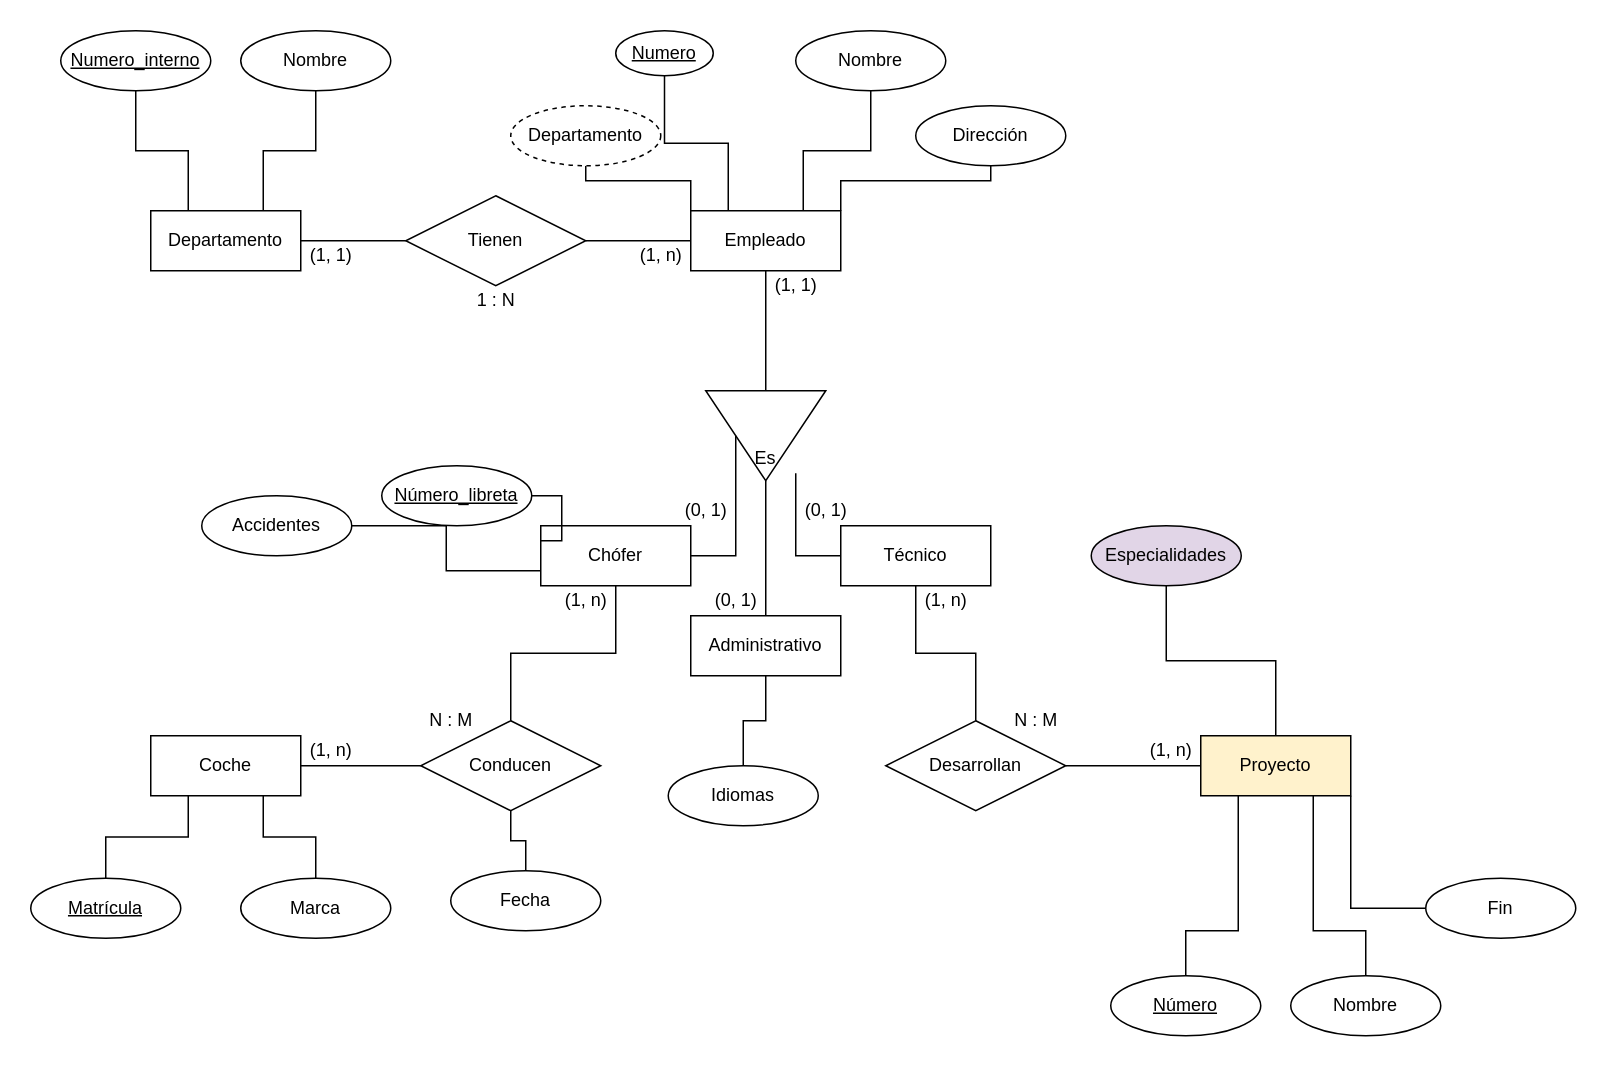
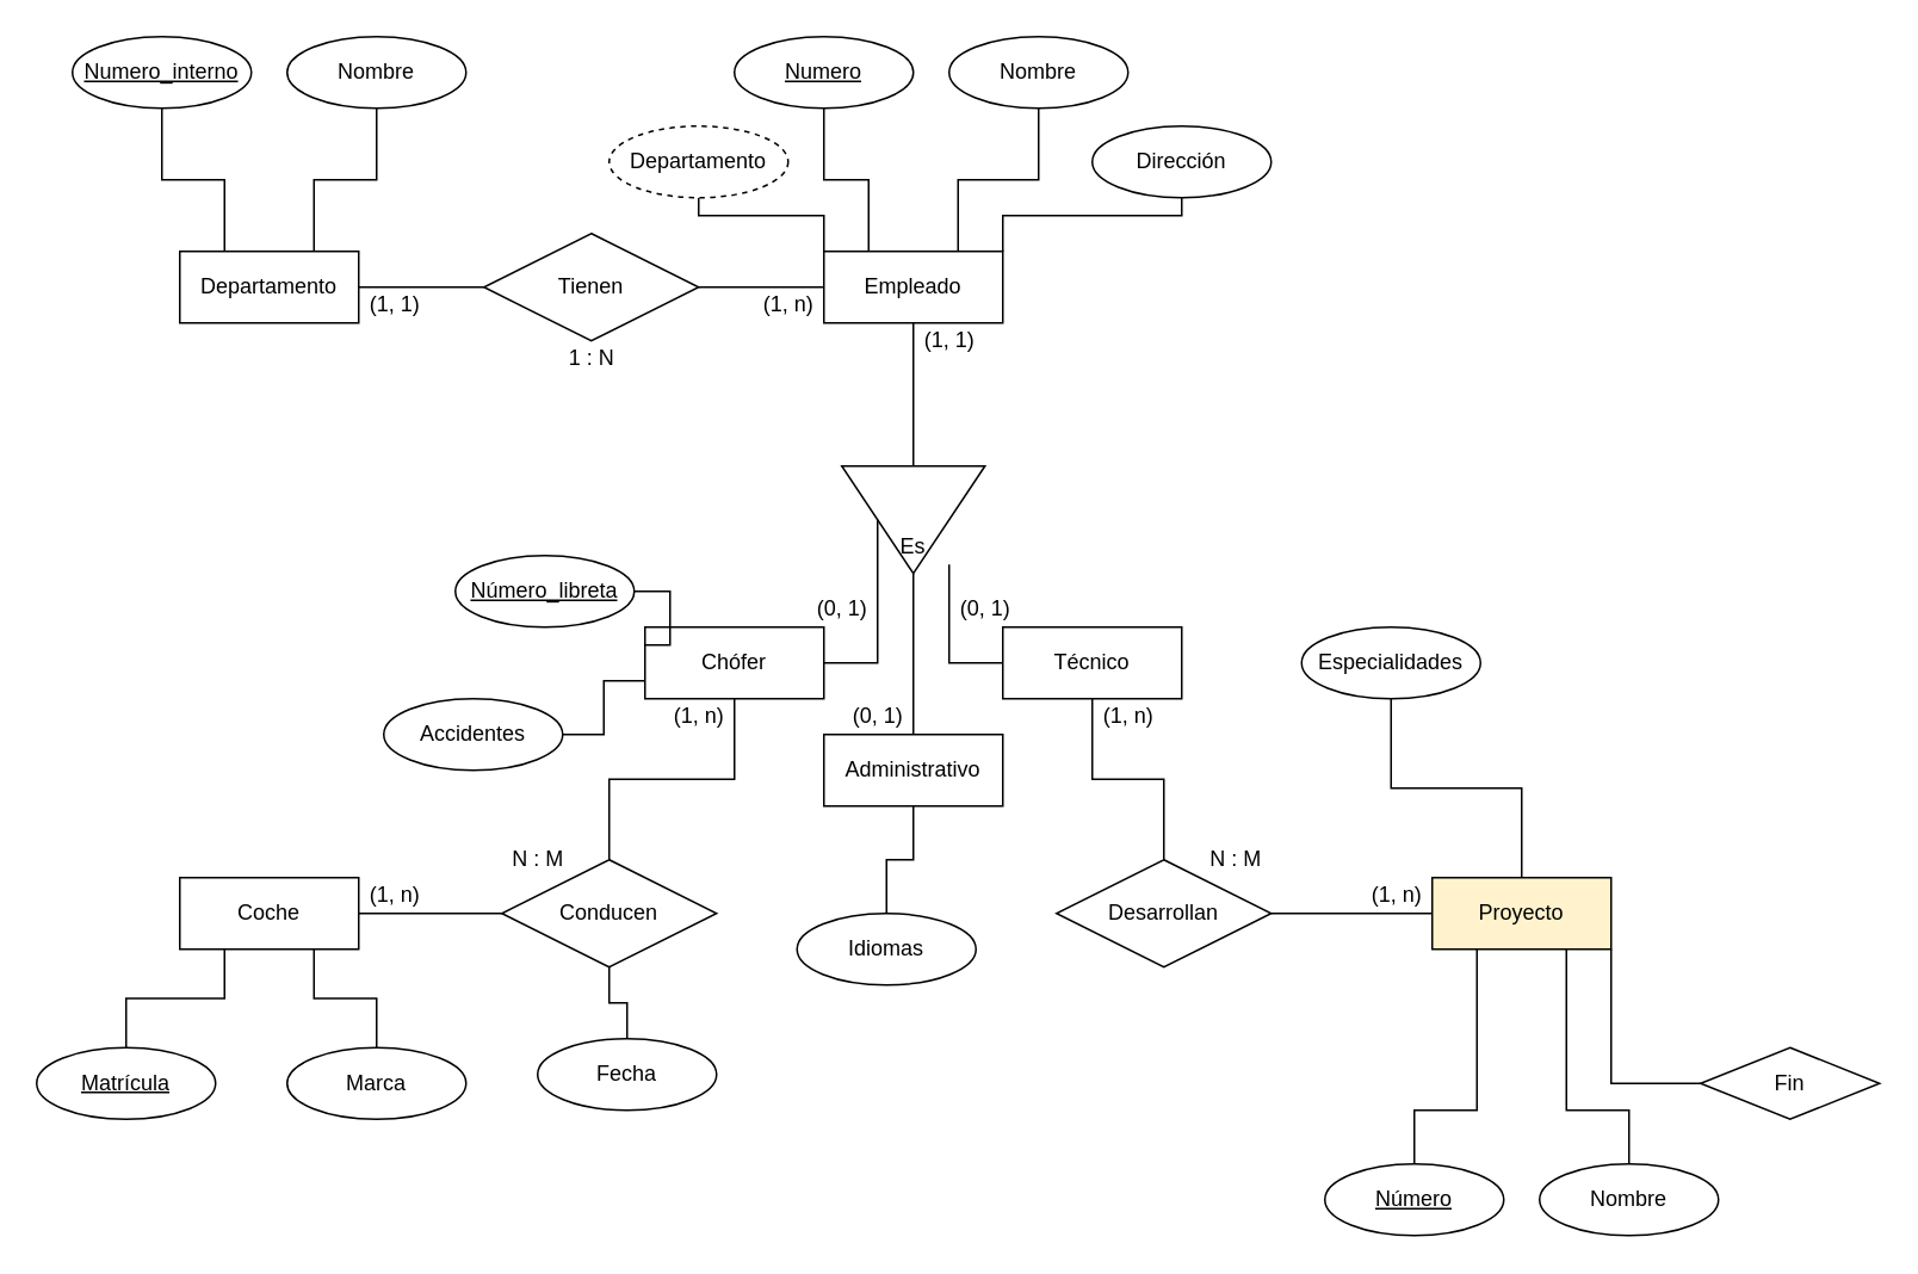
  <mxCell id="0" />
  <mxCell id="1" parent="0" />
  <mxCell id="2" style="edgeStyle=orthogonalEdgeStyle;rounded=0;orthogonalLoop=1;jettySize=auto;html=1;entryX=0;entryY=0.5;entryDx=0;entryDy=0;endArrow=none;endFill=0;" edge="1" parent="1" source="3" target="6"><mxGeometry relative="1" as="geometry" /></mxCell>
  <mxCell id="3" value="Departamento" style="whiteSpace=wrap;html=1;align=center;" vertex="1" parent="1"><mxGeometry x="100" y="140" width="100" height="40" as="geometry" /></mxCell>
  <mxCell id="4" value="Empleado" style="whiteSpace=wrap;html=1;align=center;" vertex="1" parent="1"><mxGeometry x="460" y="140" width="100" height="40" as="geometry" /></mxCell>
  <mxCell id="5" style="edgeStyle=orthogonalEdgeStyle;rounded=0;orthogonalLoop=1;jettySize=auto;html=1;entryX=0;entryY=0.5;entryDx=0;entryDy=0;endArrow=none;endFill=0;" edge="1" parent="1" source="6" target="4"><mxGeometry relative="1" as="geometry" /></mxCell>
  <mxCell id="6" value="Tienen" style="shape=rhombus;perimeter=rhombusPerimeter;whiteSpace=wrap;html=1;align=center;" vertex="1" parent="1"><mxGeometry x="270" y="130" width="120" height="60" as="geometry" /></mxCell>
  <mxCell id="7" style="edgeStyle=orthogonalEdgeStyle;rounded=0;orthogonalLoop=1;jettySize=auto;html=1;entryX=0.25;entryY=0;entryDx=0;entryDy=0;endArrow=none;endFill=0;" edge="1" parent="1" source="8" target="3"><mxGeometry relative="1" as="geometry" /></mxCell>
  <mxCell id="8" value="Numero_interno" style="ellipse;whiteSpace=wrap;html=1;align=center;fontStyle=4;" vertex="1" parent="1"><mxGeometry x="40" width="100" height="40" as="geometry" y="20" /></mxCell>
  <mxCell id="9" style="edgeStyle=orthogonalEdgeStyle;rounded=0;orthogonalLoop=1;jettySize=auto;html=1;entryX=0.75;entryY=0;entryDx=0;entryDy=0;endArrow=none;endFill=0;" edge="1" parent="1" source="10" target="3"><mxGeometry relative="1" as="geometry" /></mxCell>
  <mxCell id="10" value="Nombre" style="ellipse;whiteSpace=wrap;html=1;align=center;" vertex="1" parent="1"><mxGeometry x="160" width="100" height="40" as="geometry" y="20" /></mxCell>
  <mxCell id="11" style="edgeStyle=orthogonalEdgeStyle;rounded=0;orthogonalLoop=1;jettySize=auto;html=1;entryX=0.5;entryY=1;entryDx=0;entryDy=0;endArrow=none;endFill=0;" edge="1" parent="1" source="12" target="4"><mxGeometry relative="1" as="geometry" /></mxCell>
  <mxCell id="12" value="" style="triangle;whiteSpace=wrap;html=1;rotation=90;" vertex="1" parent="1"><mxGeometry x="480" y="250" width="60" height="80" as="geometry" /></mxCell>
  <mxCell id="13" value="Es" style="text;html=1;strokeColor=none;fillColor=none;align=center;verticalAlign=middle;whiteSpace=wrap;rounded=0;" vertex="1" parent="1"><mxGeometry x="490" y="295" width="40" height="20" as="geometry" /></mxCell>
  <mxCell id="14" style="edgeStyle=orthogonalEdgeStyle;rounded=0;orthogonalLoop=1;jettySize=auto;html=1;entryX=0.25;entryY=0;entryDx=0;entryDy=0;endArrow=none;endFill=0;" edge="1" parent="1" source="15" target="4"><mxGeometry relative="1" as="geometry" /></mxCell>
- <mxCell id="15" value="Numero" style="ellipse;whiteSpace=wrap;html=1;align=center;fontStyle=4;" vertex="1" parent="1"><mxGeometry x="410" y="20" width="65" height="30" as="geometry" /></mxCell>
+ <mxCell id="15" value="Numero" style="ellipse;whiteSpace=wrap;html=1;align=center;fontStyle=4;" vertex="1" parent="1"><mxGeometry x="410" width="100" height="40" as="geometry" y="20" /></mxCell>
  <mxCell id="16" style="edgeStyle=orthogonalEdgeStyle;rounded=0;orthogonalLoop=1;jettySize=auto;html=1;entryX=0.75;entryY=0;entryDx=0;entryDy=0;endArrow=none;endFill=0;" edge="1" parent="1" source="17" target="4"><mxGeometry relative="1" as="geometry" /></mxCell>
  <mxCell id="17" value="Nombre" style="ellipse;whiteSpace=wrap;html=1;align=center;" vertex="1" parent="1"><mxGeometry x="530" width="100" height="40" as="geometry" y="20" /></mxCell>
  <mxCell id="18" style="edgeStyle=orthogonalEdgeStyle;rounded=0;orthogonalLoop=1;jettySize=auto;html=1;entryX=1;entryY=0;entryDx=0;entryDy=0;endArrow=none;endFill=0;" edge="1" parent="1" source="19" target="4"><mxGeometry relative="1" as="geometry"><Array as="points"><mxPoint x="660" y="120" /><mxPoint x="560" y="120" /></Array></mxGeometry></mxCell>
  <mxCell id="19" value="Dirección" style="ellipse;whiteSpace=wrap;html=1;align=center;" vertex="1" parent="1"><mxGeometry x="610" y="70" width="100" height="40" as="geometry" /></mxCell>
  <mxCell id="20" style="edgeStyle=orthogonalEdgeStyle;rounded=0;orthogonalLoop=1;jettySize=auto;html=1;entryX=0;entryY=0;entryDx=0;entryDy=0;endArrow=none;endFill=0;" edge="1" parent="1" source="21" target="4"><mxGeometry relative="1" as="geometry"><Array as="points"><mxPoint x="390" y="120" /><mxPoint x="460" y="120" /></Array></mxGeometry></mxCell>
  <mxCell id="21" value="Departamento" style="ellipse;whiteSpace=wrap;html=1;align=center;dashed=1;" vertex="1" parent="1"><mxGeometry x="340" y="70" width="100" height="40" as="geometry" /></mxCell>
  <mxCell id="22" style="edgeStyle=orthogonalEdgeStyle;rounded=0;orthogonalLoop=1;jettySize=auto;html=1;entryX=1;entryY=0.5;entryDx=0;entryDy=0;endArrow=none;endFill=0;" edge="1" parent="1" source="23" target="12"><mxGeometry relative="1" as="geometry" /></mxCell>
  <mxCell id="23" value="Administrativo" style="whiteSpace=wrap;html=1;align=center;" vertex="1" parent="1"><mxGeometry x="460" y="410" width="100" height="40" as="geometry" /></mxCell>
  <mxCell id="24" style="edgeStyle=orthogonalEdgeStyle;rounded=0;orthogonalLoop=1;jettySize=auto;html=1;entryX=0.5;entryY=1;entryDx=0;entryDy=0;endArrow=none;endFill=0;" edge="1" parent="1" source="26" target="12"><mxGeometry relative="1" as="geometry" /></mxCell>
  <mxCell id="25" style="edgeStyle=orthogonalEdgeStyle;rounded=0;orthogonalLoop=1;jettySize=auto;html=1;entryX=0.5;entryY=0;entryDx=0;entryDy=0;endArrow=none;endFill=0;" edge="1" parent="1" source="26" target="38"><mxGeometry relative="1" as="geometry" /></mxCell>
  <mxCell id="26" value="Chófer" style="whiteSpace=wrap;html=1;align=center;" vertex="1" parent="1"><mxGeometry x="360" y="350" width="100" height="40" as="geometry" /></mxCell>
  <mxCell id="27" style="edgeStyle=orthogonalEdgeStyle;rounded=0;orthogonalLoop=1;jettySize=auto;html=1;entryX=1;entryY=1;entryDx=0;entryDy=0;endArrow=none;endFill=0;" edge="1" parent="1" source="28" target="13"><mxGeometry relative="1" as="geometry" /></mxCell>
  <mxCell id="28" value="Técnico" style="whiteSpace=wrap;html=1;align=center;" vertex="1" parent="1"><mxGeometry x="560" y="350" width="100" height="40" as="geometry" /></mxCell>
  <mxCell id="29" style="edgeStyle=orthogonalEdgeStyle;rounded=0;orthogonalLoop=1;jettySize=auto;html=1;entryX=0.5;entryY=1;entryDx=0;entryDy=0;endArrow=none;endFill=0;" edge="1" parent="1" source="30" target="23"><mxGeometry relative="1" as="geometry" /></mxCell>
  <mxCell id="30" value="Idiomas" style="ellipse;whiteSpace=wrap;html=1;align=center;" vertex="1" parent="1"><mxGeometry x="445" y="510" width="100" height="40" as="geometry" /></mxCell>
  <mxCell id="31" style="edgeStyle=orthogonalEdgeStyle;rounded=0;orthogonalLoop=1;jettySize=auto;html=1;entryX=0;entryY=0.25;entryDx=0;entryDy=0;endArrow=none;endFill=0;" edge="1" parent="1" source="32" target="26"><mxGeometry relative="1" as="geometry" /></mxCell>
  <mxCell id="32" value="Número_libreta" style="ellipse;whiteSpace=wrap;html=1;align=center;fontStyle=4;" vertex="1" parent="1"><mxGeometry x="254" y="310" width="100" height="40" as="geometry" /></mxCell>
  <mxCell id="33" style="edgeStyle=orthogonalEdgeStyle;rounded=0;orthogonalLoop=1;jettySize=auto;html=1;entryX=0;entryY=0.75;entryDx=0;entryDy=0;endArrow=none;endFill=0;" edge="1" parent="1" source="34" target="26"><mxGeometry relative="1" as="geometry" /></mxCell>
- <mxCell id="34" value="Accidentes" style="ellipse;whiteSpace=wrap;html=1;align=center;" vertex="1" parent="1"><mxGeometry x="134" y="330" width="100" height="40" as="geometry" /></mxCell>
+ <mxCell id="34" value="Accidentes" style="ellipse;whiteSpace=wrap;html=1;align=center;" vertex="1" parent="1"><mxGeometry x="214" y="390" width="100" height="40" as="geometry" /></mxCell>
  <mxCell id="35" style="edgeStyle=orthogonalEdgeStyle;rounded=0;orthogonalLoop=1;jettySize=auto;html=1;endArrow=none;endFill=0;" edge="1" parent="1" source="36" target="49"><mxGeometry relative="1" as="geometry" /></mxCell>
- <mxCell id="36" value="Especialidades" style="ellipse;whiteSpace=wrap;html=1;align=center;fillColor=#e1d5e7;" vertex="1" parent="1"><mxGeometry x="727" y="350" width="100" height="40" as="geometry" /></mxCell>
+ <mxCell id="36" value="Especialidades" style="ellipse;whiteSpace=wrap;html=1;align=center;" vertex="1" parent="1"><mxGeometry x="727" y="350" width="100" height="40" as="geometry" /></mxCell>
  <mxCell id="37" style="edgeStyle=orthogonalEdgeStyle;rounded=0;orthogonalLoop=1;jettySize=auto;html=1;entryX=1;entryY=0.5;entryDx=0;entryDy=0;endArrow=none;endFill=0;" edge="1" parent="1" source="38" target="39"><mxGeometry relative="1" as="geometry" /></mxCell>
  <mxCell id="38" value="Conducen" style="shape=rhombus;perimeter=rhombusPerimeter;whiteSpace=wrap;html=1;align=center;" vertex="1" parent="1"><mxGeometry x="280" y="480" width="120" height="60" as="geometry" /></mxCell>
  <mxCell id="39" value="Coche" style="whiteSpace=wrap;html=1;align=center;" vertex="1" parent="1"><mxGeometry x="100" y="490" width="100" height="40" as="geometry" /></mxCell>
  <mxCell id="40" style="edgeStyle=orthogonalEdgeStyle;rounded=0;orthogonalLoop=1;jettySize=auto;html=1;entryX=0.25;entryY=1;entryDx=0;entryDy=0;endArrow=none;endFill=0;" edge="1" parent="1" source="41" target="39"><mxGeometry relative="1" as="geometry" /></mxCell>
  <mxCell id="41" value="Matrícula" style="ellipse;whiteSpace=wrap;html=1;align=center;fontStyle=4;" vertex="1" parent="1"><mxGeometry x="20" y="585" width="100" height="40" as="geometry" /></mxCell>
  <mxCell id="42" style="edgeStyle=orthogonalEdgeStyle;rounded=0;orthogonalLoop=1;jettySize=auto;html=1;entryX=0.75;entryY=1;entryDx=0;entryDy=0;endArrow=none;endFill=0;" edge="1" parent="1" source="43" target="39"><mxGeometry relative="1" as="geometry" /></mxCell>
  <mxCell id="43" value="Marca" style="ellipse;whiteSpace=wrap;html=1;align=center;" vertex="1" parent="1"><mxGeometry x="160" y="585" width="100" height="40" as="geometry" /></mxCell>
  <mxCell id="44" style="edgeStyle=orthogonalEdgeStyle;rounded=0;orthogonalLoop=1;jettySize=auto;html=1;entryX=0.5;entryY=1;entryDx=0;entryDy=0;endArrow=none;endFill=0;" edge="1" parent="1" source="45" target="38"><mxGeometry relative="1" as="geometry" /></mxCell>
  <mxCell id="45" value="Fecha" style="ellipse;whiteSpace=wrap;html=1;align=center;" vertex="1" parent="1"><mxGeometry x="300" y="580" width="100" height="40" as="geometry" /></mxCell>
  <mxCell id="46" style="edgeStyle=orthogonalEdgeStyle;rounded=0;orthogonalLoop=1;jettySize=auto;html=1;entryX=0.5;entryY=1;entryDx=0;entryDy=0;endArrow=none;endFill=0;" edge="1" parent="1" source="47" target="28"><mxGeometry relative="1" as="geometry" /></mxCell>
  <mxCell id="47" value="Desarrollan" style="shape=rhombus;perimeter=rhombusPerimeter;whiteSpace=wrap;html=1;align=center;" vertex="1" parent="1"><mxGeometry x="590" y="480" width="120" height="60" as="geometry" /></mxCell>
  <mxCell id="48" style="edgeStyle=orthogonalEdgeStyle;rounded=0;orthogonalLoop=1;jettySize=auto;html=1;entryX=1;entryY=0.5;entryDx=0;entryDy=0;endArrow=none;endFill=0;" edge="1" parent="1" source="49" target="47"><mxGeometry relative="1" as="geometry" /></mxCell>
  <mxCell id="49" value="Proyecto" style="whiteSpace=wrap;html=1;align=center;fillColor=#fff2cc;" vertex="1" parent="1"><mxGeometry x="800" y="490" width="100" height="40" as="geometry" /></mxCell>
  <mxCell id="50" style="edgeStyle=orthogonalEdgeStyle;rounded=0;orthogonalLoop=1;jettySize=auto;html=1;entryX=0.25;entryY=1;entryDx=0;entryDy=0;endArrow=none;endFill=0;" edge="1" parent="1" source="51" target="49"><mxGeometry relative="1" as="geometry"><Array as="points"><mxPoint x="790" y="620" /><mxPoint x="825" y="620" /></Array></mxGeometry></mxCell>
  <mxCell id="51" value="Número" style="ellipse;whiteSpace=wrap;html=1;align=center;fontStyle=4;" vertex="1" parent="1"><mxGeometry x="740" y="650" width="100" height="40" as="geometry" /></mxCell>
  <mxCell id="52" style="edgeStyle=orthogonalEdgeStyle;rounded=0;orthogonalLoop=1;jettySize=auto;html=1;entryX=0.75;entryY=1;entryDx=0;entryDy=0;endArrow=none;endFill=0;" edge="1" parent="1" source="53" target="49"><mxGeometry relative="1" as="geometry"><Array as="points"><mxPoint x="910" y="620" /><mxPoint x="875" y="620" /></Array></mxGeometry></mxCell>
  <mxCell id="53" value="Nombre" style="ellipse;whiteSpace=wrap;html=1;align=center;" vertex="1" parent="1"><mxGeometry x="860" y="650" width="100" height="40" as="geometry" /></mxCell>
  <mxCell id="54" style="edgeStyle=orthogonalEdgeStyle;rounded=0;orthogonalLoop=1;jettySize=auto;html=1;entryX=1;entryY=1;entryDx=0;entryDy=0;endArrow=none;endFill=0;" edge="1" parent="1" source="55" target="49"><mxGeometry relative="1" as="geometry" /></mxCell>
- <mxCell id="55" value="Fin" style="ellipse;whiteSpace=wrap;html=1;align=center;" vertex="1" parent="1"><mxGeometry x="950" y="585" width="100" height="40" as="geometry" /></mxCell>
+ <mxCell id="55" value="Fin" style="rhombus;whiteSpace=wrap;html=1;align=center;" vertex="1" parent="1"><mxGeometry x="950" y="585" width="100" height="40" as="geometry" /></mxCell>
  <mxCell id="56" value="(1, 1)" style="text;html=1;resizable=0;autosize=1;align=center;verticalAlign=middle;points=[];fillColor=none;strokeColor=none;rounded=0;" vertex="1" parent="1"><mxGeometry x="200" y="160" width="40" height="20" as="geometry" /></mxCell>
  <mxCell id="57" value="(1, n)" style="text;html=1;resizable=0;autosize=1;align=center;verticalAlign=middle;points=[];fillColor=none;strokeColor=none;rounded=0;" vertex="1" parent="1"><mxGeometry x="420" y="160" width="40" height="20" as="geometry" /></mxCell>
  <mxCell id="58" value="(1, 1)" style="text;html=1;resizable=0;autosize=1;align=center;verticalAlign=middle;points=[];fillColor=none;strokeColor=none;rounded=0;" vertex="1" parent="1"><mxGeometry x="510" y="180" width="40" height="20" as="geometry" /></mxCell>
  <mxCell id="59" value="(0, 1)" style="text;html=1;resizable=0;autosize=1;align=center;verticalAlign=middle;points=[];fillColor=none;strokeColor=none;rounded=0;" vertex="1" parent="1"><mxGeometry x="450" y="330" width="40" height="20" as="geometry" /></mxCell>
  <mxCell id="60" value="(0, 1)" style="text;html=1;resizable=0;autosize=1;align=center;verticalAlign=middle;points=[];fillColor=none;strokeColor=none;rounded=0;" vertex="1" parent="1"><mxGeometry x="530" y="330" width="40" height="20" as="geometry" /></mxCell>
  <mxCell id="61" value="(0, 1)" style="text;html=1;resizable=0;autosize=1;align=center;verticalAlign=middle;points=[];fillColor=none;strokeColor=none;rounded=0;" vertex="1" parent="1"><mxGeometry x="470" y="390" width="40" height="20" as="geometry" /></mxCell>
  <mxCell id="62" value="(1, n)" style="text;html=1;resizable=0;autosize=1;align=center;verticalAlign=middle;points=[];fillColor=none;strokeColor=none;rounded=0;" vertex="1" parent="1"><mxGeometry x="200" y="490" width="40" height="20" as="geometry" /></mxCell>
  <mxCell id="63" value="(1, n)" style="text;html=1;resizable=0;autosize=1;align=center;verticalAlign=middle;points=[];fillColor=none;strokeColor=none;rounded=0;" vertex="1" parent="1"><mxGeometry x="370" y="390" width="40" height="20" as="geometry" /></mxCell>
  <mxCell id="64" value="(1, n)" style="text;html=1;resizable=0;autosize=1;align=center;verticalAlign=middle;points=[];fillColor=none;strokeColor=none;rounded=0;" vertex="1" parent="1"><mxGeometry x="760" y="490" width="40" height="20" as="geometry" /></mxCell>
  <mxCell id="65" value="(1, n)" style="text;html=1;resizable=0;autosize=1;align=center;verticalAlign=middle;points=[];fillColor=none;strokeColor=none;rounded=0;" vertex="1" parent="1"><mxGeometry x="610" y="390" width="40" height="20" as="geometry" /></mxCell>
  <mxCell id="66" value="N : M" style="text;html=1;resizable=0;autosize=1;align=center;verticalAlign=middle;points=[];fillColor=none;strokeColor=none;rounded=0;" vertex="1" parent="1"><mxGeometry x="670" y="470" width="40" height="20" as="geometry" /></mxCell>
  <mxCell id="67" value="N : M" style="text;html=1;resizable=0;autosize=1;align=center;verticalAlign=middle;points=[];fillColor=none;strokeColor=none;rounded=0;" vertex="1" parent="1"><mxGeometry x="280" y="470" width="40" height="20" as="geometry" /></mxCell>
  <mxCell id="68" value="1 : N" style="text;html=1;resizable=0;autosize=1;align=center;verticalAlign=middle;points=[];fillColor=none;strokeColor=none;rounded=0;" vertex="1" parent="1"><mxGeometry x="310" y="190" width="40" height="20" as="geometry" /></mxCell>
